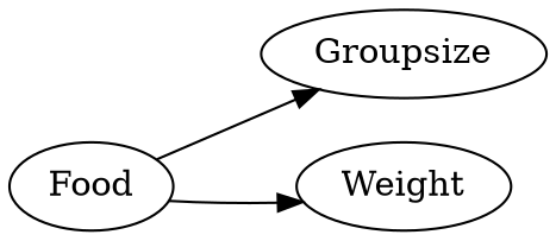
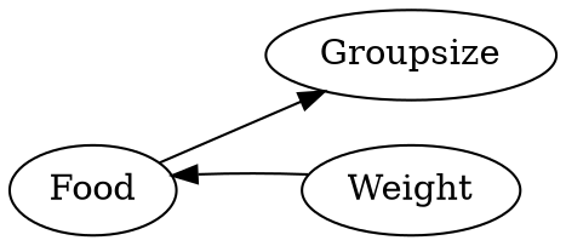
  digraph {
    rankdir=LR
    Food
    Groupsize
    Weight
    Food -> Groupsize
-   Food -> Weight
+   Weight -> Food
  }
